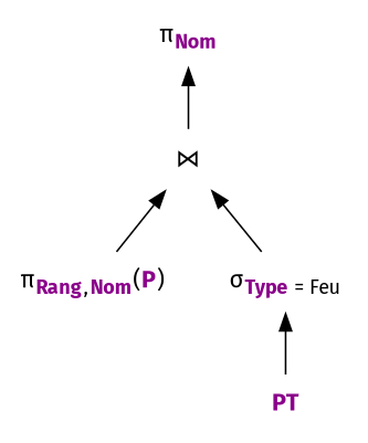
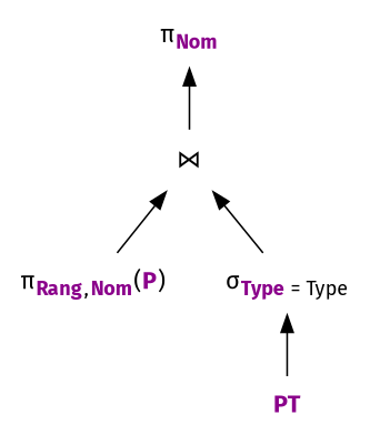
  digraph {
    rankdir=BT
    fontname="Fira Sans"
    node [fontname="Fira Sans" shape=none]
    edge [color=black fontname="Fira Sans"]
    n1 [label=<π<sub><font color="darkmagenta"><b>Rang</b></font>,<font color="darkmagenta"><b>Nom</b></font></sub>(<font color="darkmagenta"><b>P</b></font>)>]
    n2 [label=<⋈>]
    n3 [fontcolor=darkmagenta label=<<b>PT</b>>]
-   n4 [label=<σ<sub><font color="darkmagenta"><b>Type</b></font> = Feu</sub>>]
+   n4 [label=<σ<sub><font color="darkmagenta"><b>Type</b></font> = Type</sub>>]
    n5 [label=<π<sub><font color="darkmagenta"><b>Nom</b></font></sub>>]
    n1 -> n2
    n2 -> n5
    n3 -> n4
    n4 -> n2
  }
